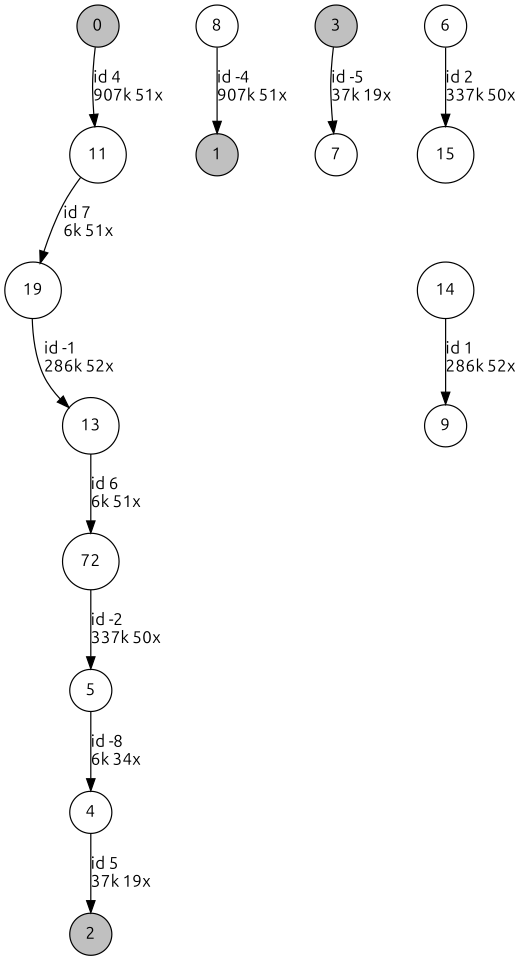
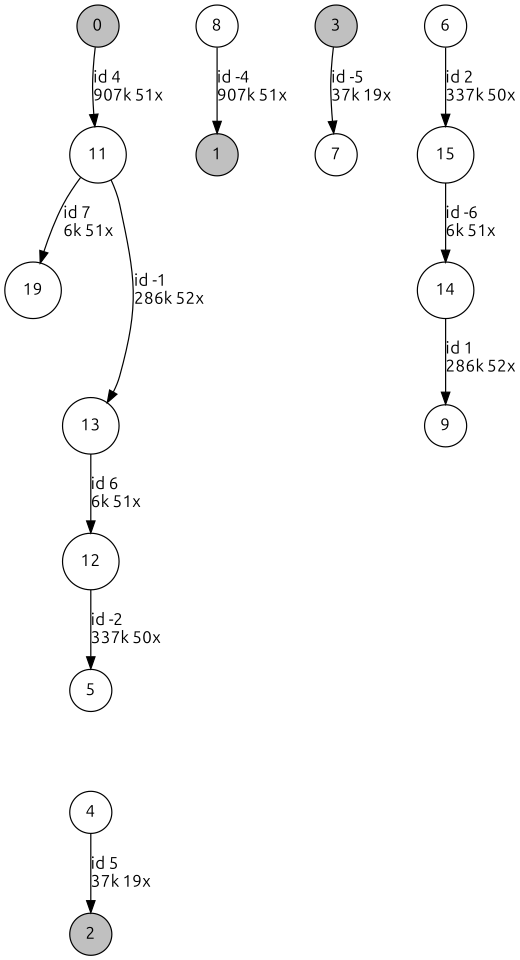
  digraph {
    fontname=Ubuntu
    nodesep=0.5
    node [fontname=Ubuntu shape=circle]
    edge [color=black fontname=Ubuntu]
    0 [fillcolor=grey height=0.3 style=filled]
    11 [height=0.3]
    n3 [height=0.3 label=19]
    1 [fillcolor=grey height=0.3 style=filled]
    2 [fillcolor=grey height=0.3 style=filled]
    3 [fillcolor=grey height=0.3 style=filled]
    7 [height=0.3]
    5 [height=0.3]
    4 [height=0.3]
    6 [height=0.3]
    15 [height=0.3]
    14 [height=0.3]
    9 [height=0.3]
    8 [height=0.3]
    13 [height=0.3]
-   12 [height=0.3 label=72]
+   12 [height=0.3]
    0 -> 11 [label="id 4\l907k 51x"]
    11 -> n3 [label="id 7\l6k 51x"]
-   n3 -> 13 [label="id -1\l286k 52x"]
+   11 -> 13 [label="id -1\l286k 52x"]
    3 -> 7 [label="id -5\l37k 19x"]
-   5 -> 4 [label="id -8\l6k 34x"]
    4 -> 2 [label="id 5\l37k 19x"]
    6 -> 15 [label="id 2\l337k 50x"]
+   15 -> 14 [label="id -6\l6k 51x"]
    14 -> 9 [label="id 1\l286k 52x"]
    8 -> 1 [label="id -4\l907k 51x"]
    13 -> 12 [label="id 6\l6k 51x"]
    12 -> 5 [label="id -2\l337k 50x"]
  }
